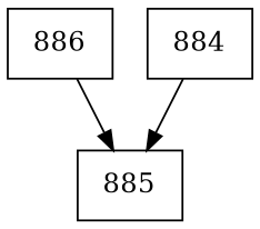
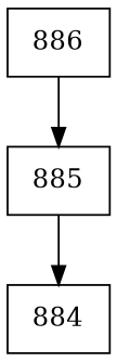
  digraph {
    node [shape=record]
    n1 [label="{886}"]
    n2 [label="{885}"]
    n3 [label="{884}"]
    n1 -> n2
-   n3 -> n2
+   n2 -> n3
  }
